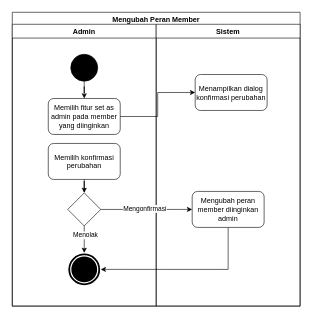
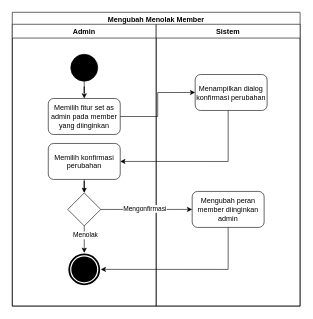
  <mxCell id="0" />
  <mxCell id="1" parent="0" />
- <mxCell id="2" value="Mengubah Peran Member" style="swimlane;fillColor=none;" parent="1" vertex="1"><mxGeometry x="20" y="20" width="480" height="490" as="geometry" /></mxCell>
+ <mxCell id="2" value="Mengubah Menolak Member" style="swimlane;fillColor=none;" parent="1" vertex="1"><mxGeometry x="20" y="20" width="480" height="490" as="geometry" /></mxCell>
  <mxCell id="3" value="Admin" style="swimlane;" parent="2" vertex="1"><mxGeometry y="20" width="240" height="470" as="geometry" /></mxCell>
  <mxCell id="4" style="edgeStyle=orthogonalEdgeStyle;rounded=0;orthogonalLoop=1;jettySize=auto;html=1;" edge="1" parent="3" source="5" target="6"><mxGeometry relative="1" as="geometry" /></mxCell>
  <mxCell id="5" value="" style="ellipse;whiteSpace=wrap;html=1;aspect=fixed;fillColor=#000000;" parent="3" vertex="1"><mxGeometry x="97.5" y="50" width="45" height="45" as="geometry" /></mxCell>
  <mxCell id="6" value="Memilih fitur set as admin pada member yang diinginkan" style="rounded=1;whiteSpace=wrap;html=1;fillColor=none;" parent="3" vertex="1"><mxGeometry x="60" y="123.75" width="120" height="60" as="geometry" /></mxCell>
  <mxCell id="7" value="Memilih konfirmasi perubahan" style="rounded=1;whiteSpace=wrap;html=1;fillColor=none;" parent="3" vertex="1"><mxGeometry x="60" y="198.75" width="120" height="60" as="geometry" /></mxCell>
  <mxCell id="8" value="Sistem" style="swimlane;" parent="2" vertex="1"><mxGeometry x="240" y="20" width="240" height="470" as="geometry" /></mxCell>
  <mxCell id="9" value="Menampilkan dialog konfirmasi perubahan" style="rounded=1;whiteSpace=wrap;html=1;fillColor=none;" parent="8" vertex="1"><mxGeometry x="65" y="83.75" width="120" height="60" as="geometry" /></mxCell>
  <mxCell id="10" value="" style="rhombus;whiteSpace=wrap;html=1;fillColor=none;" parent="8" vertex="1"><mxGeometry x="-147.5" y="281.25" width="55" height="55" as="geometry" /></mxCell>
  <mxCell id="11" value="" style="ellipse;shape=doubleEllipse;whiteSpace=wrap;html=1;aspect=fixed;fillColor=#000000;strokeColor=#FFFFFF;strokeWidth=2;" parent="8" vertex="1"><mxGeometry x="-147.5" y="381.25" width="55" height="55" as="geometry" /></mxCell>
  <mxCell id="12" style="edgeStyle=orthogonalEdgeStyle;rounded=0;orthogonalLoop=1;jettySize=auto;html=1;" parent="8" source="10" target="11" edge="1"><mxGeometry relative="1" as="geometry" /></mxCell>
  <mxCell id="13" value="Menolak" style="edgeLabel;html=1;align=center;verticalAlign=middle;resizable=0;points=[];" parent="12" vertex="1" connectable="0"><mxGeometry x="-0.329" y="1" relative="1" as="geometry"><mxPoint as="offset" /></mxGeometry></mxCell>
  <mxCell id="14" value="Mengubah peran member diinginkan admin" style="rounded=1;whiteSpace=wrap;html=1;fillColor=none;" parent="8" vertex="1"><mxGeometry x="60" y="278.75" width="120" height="60" as="geometry" /></mxCell>
  <mxCell id="15" style="edgeStyle=orthogonalEdgeStyle;rounded=0;orthogonalLoop=1;jettySize=auto;html=1;entryX=0;entryY=0.5;entryDx=0;entryDy=0;exitX=1;exitY=0.5;exitDx=0;exitDy=0;" parent="8" source="10" target="14" edge="1"><mxGeometry relative="1" as="geometry"><Array as="points"><mxPoint x="60" y="308.25" /></Array></mxGeometry></mxCell>
  <mxCell id="16" value="Mengonfirmasi" style="edgeLabel;html=1;align=center;verticalAlign=middle;resizable=0;points=[];" parent="15" vertex="1" connectable="0"><mxGeometry x="-0.14" y="3" relative="1" as="geometry"><mxPoint x="7" y="2" as="offset" /></mxGeometry></mxCell>
  <mxCell id="17" style="edgeStyle=orthogonalEdgeStyle;rounded=0;orthogonalLoop=1;jettySize=auto;html=1;entryX=1;entryY=0.5;entryDx=0;entryDy=0;" parent="8" source="14" target="11" edge="1"><mxGeometry relative="1" as="geometry"><Array as="points"><mxPoint x="120" y="409.25" /></Array></mxGeometry></mxCell>
  <mxCell id="18" style="edgeStyle=orthogonalEdgeStyle;rounded=0;orthogonalLoop=1;jettySize=auto;html=1;entryX=0;entryY=0.5;entryDx=0;entryDy=0;" parent="2" source="6" target="9" edge="1"><mxGeometry relative="1" as="geometry" /></mxCell>
+ <mxCell id="19" style="edgeStyle=orthogonalEdgeStyle;rounded=0;orthogonalLoop=1;jettySize=auto;html=1;entryX=1;entryY=0.5;entryDx=0;entryDy=0;" parent="2" source="9" target="7" edge="1"><mxGeometry relative="1" as="geometry"><Array as="points"><mxPoint x="360" y="248.75" /></Array></mxGeometry></mxCell>
  <mxCell id="20" style="edgeStyle=orthogonalEdgeStyle;rounded=0;orthogonalLoop=1;jettySize=auto;html=1;" parent="2" source="7" target="10" edge="1"><mxGeometry relative="1" as="geometry" /></mxCell>
